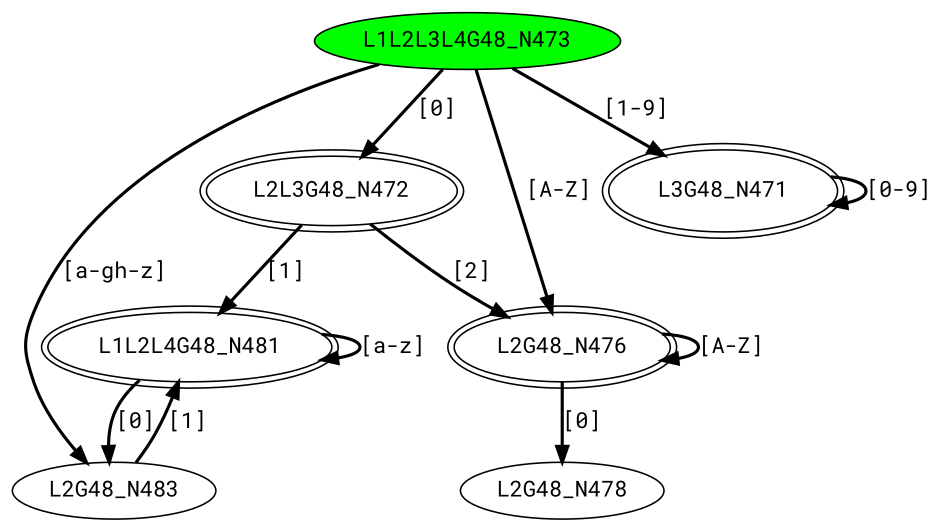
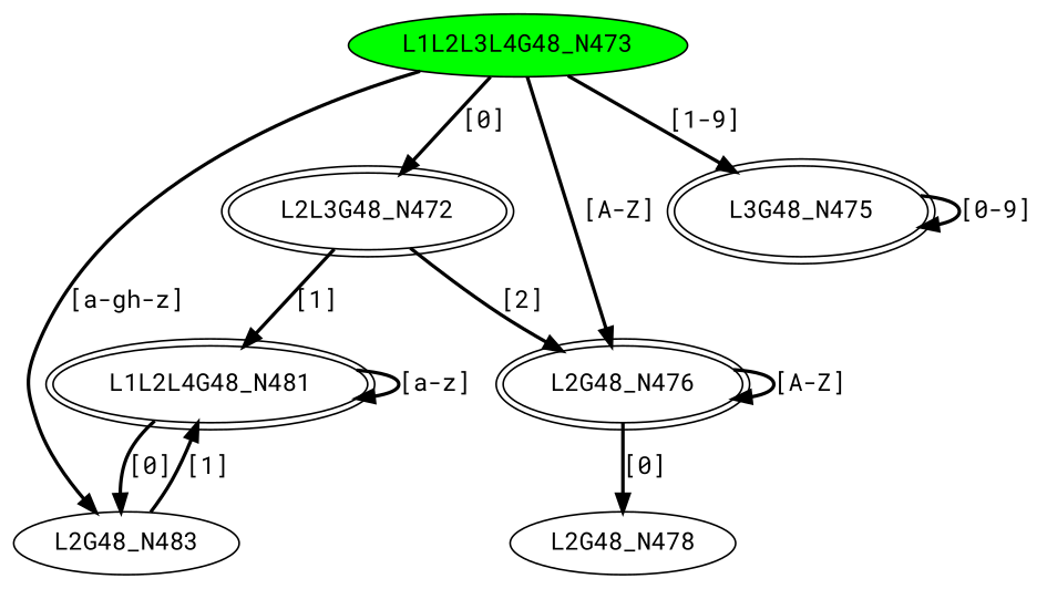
  digraph {
    fontname="Roboto Mono"
    node [fontname="Roboto Mono" peripheries=2]
    edge [fontname="Roboto Mono" style=bold]
    L2L3G48_N472
    L2G48_N476
    L1L2L4G48_N481
    L2G48_N478 [peripheries=""]
    L2G48_N483 [peripheries=""]
    L1L2L3L4G48_N473 [fillcolor=green style=filled peripheries=""]
-   L3G48_N475 [label=L3G48_N471]
+   L3G48_N475
    L2L3G48_N472 -> L2G48_N476 [label="[2]"]
    L2L3G48_N472 -> L1L2L4G48_N481 [label="[1]"]
    L2G48_N476 -> L2G48_N476 [label="[A-Z]"]
    L2G48_N476 -> L2G48_N478 [label="[0]"]
    L1L2L4G48_N481 -> L1L2L4G48_N481 [label="[a-z]"]
    L1L2L4G48_N481 -> L2G48_N483 [label="[0]"]
    L2G48_N483 -> L1L2L4G48_N481 [label="[1]"]
    L1L2L3L4G48_N473 -> L2L3G48_N472 [label="[0]"]
    L1L2L3L4G48_N473 -> L2G48_N476 [label="[A-Z]"]
    L1L2L3L4G48_N473 -> L2G48_N483 [label="[a-gh-z]"]
    L1L2L3L4G48_N473 -> L3G48_N475 [label="[1-9]"]
    L3G48_N475 -> L3G48_N475 [label="[0-9]"]
  }
